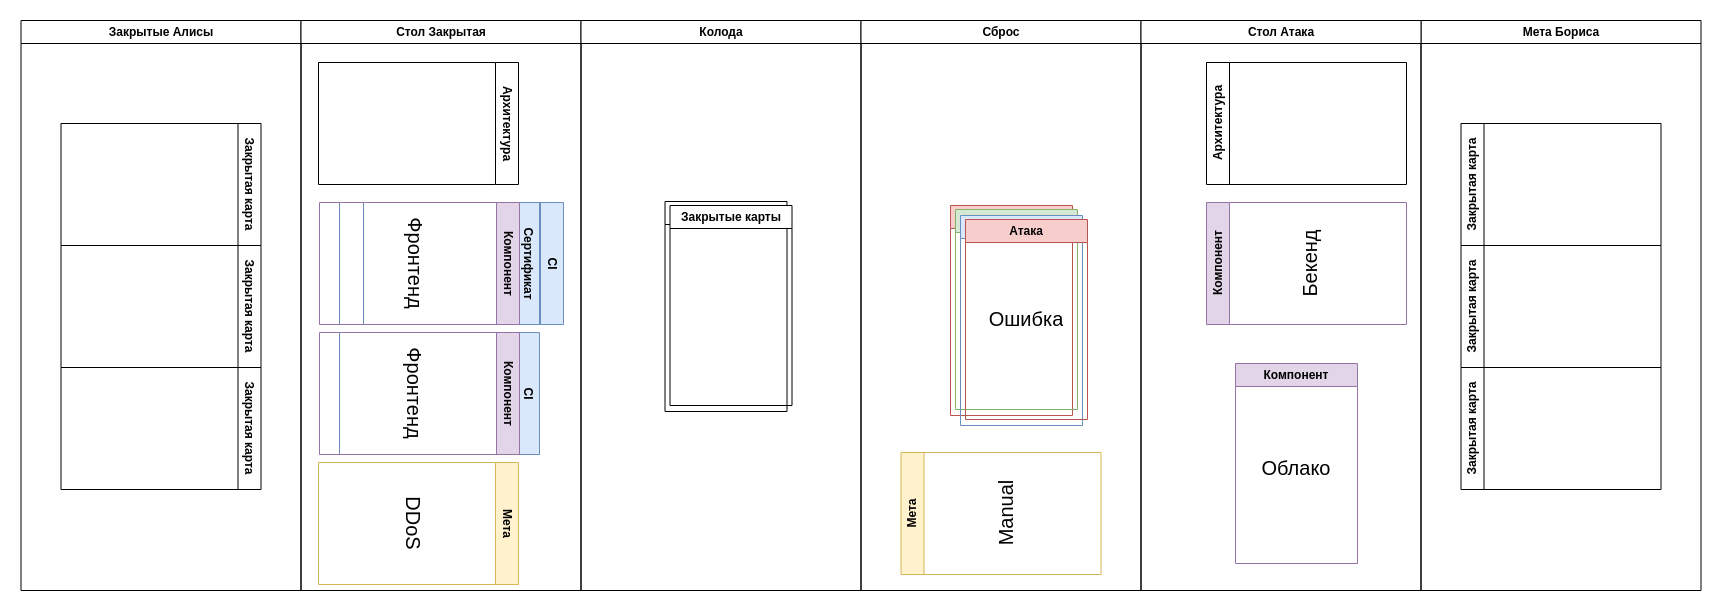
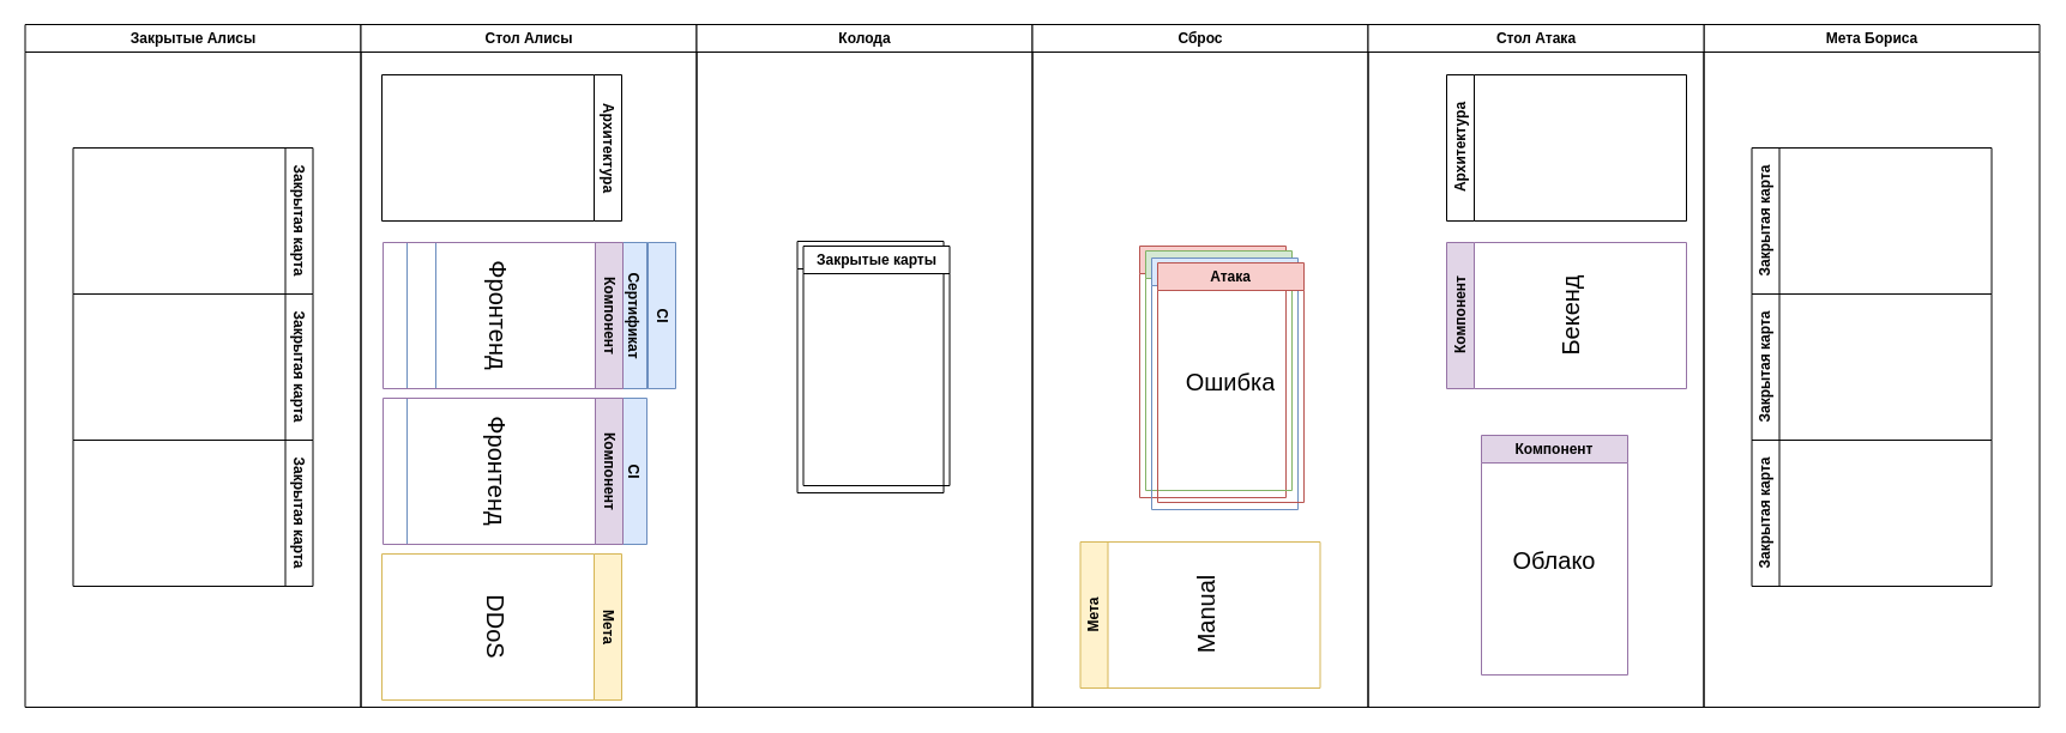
  <mxCell id="0" />
  <mxCell id="1" parent="0" />
  <mxCell id="2" value="Закрытые Алисы" style="swimlane;whiteSpace=wrap" parent="1" vertex="1"><mxGeometry x="20.5" y="20" width="280" height="570" as="geometry" /></mxCell>
  <mxCell id="3" value="&lt;div&gt;Закрытая карта&lt;/div&gt;" style="swimlane;horizontal=0;whiteSpace=wrap;html=1;rotation=-180;" parent="2" vertex="1"><mxGeometry x="40" y="103" width="200" height="122" as="geometry" /></mxCell>
  <mxCell id="4" value="&lt;div&gt;Закрытая карта&lt;/div&gt;" style="swimlane;horizontal=0;whiteSpace=wrap;html=1;rotation=-180;" parent="2" vertex="1"><mxGeometry x="40" y="225" width="200" height="122" as="geometry" /></mxCell>
  <mxCell id="5" value="&lt;div&gt;Закрытая карта&lt;/div&gt;" style="swimlane;horizontal=0;whiteSpace=wrap;html=1;rotation=-180;" parent="2" vertex="1"><mxGeometry x="40" y="347" width="200" height="122" as="geometry" /></mxCell>
- <mxCell id="6" value="Стол Закрытая" style="swimlane;whiteSpace=wrap" parent="1" vertex="1"><mxGeometry x="300.5" y="20" width="280" height="570" as="geometry" /></mxCell>
+ <mxCell id="6" value="Стол Алисы" style="swimlane;whiteSpace=wrap" parent="1" vertex="1"><mxGeometry x="300.5" y="20" width="280" height="570" as="geometry" /></mxCell>
  <mxCell id="7" value="CI" style="swimlane;horizontal=0;whiteSpace=wrap;html=1;rotation=-180;fillColor=#dae8fc;strokeColor=#6c8ebf;" parent="6" vertex="1"><mxGeometry x="62.5" y="182" width="200" height="122" as="geometry" /></mxCell>
  <mxCell id="8" value="&lt;div&gt;Сертификат&lt;/div&gt;" style="swimlane;horizontal=0;whiteSpace=wrap;html=1;rotation=-180;fillColor=#dae8fc;strokeColor=#6c8ebf;" parent="7" vertex="1"><mxGeometry x="-24" width="200" height="122" as="geometry" /></mxCell>
  <mxCell id="9" value="&lt;div&gt;Компонент&lt;/div&gt;" style="swimlane;horizontal=0;whiteSpace=wrap;html=1;rotation=-180;fillColor=#e1d5e7;strokeColor=#9673a6;" parent="8" vertex="1"><mxGeometry x="-20" width="200" height="122" as="geometry" /></mxCell>
  <mxCell id="10" value="&lt;div align=&quot;center&quot; style=&quot;font-size: 20px;&quot;&gt;&lt;font style=&quot;font-size: 20px;&quot;&gt;Фронтенд&lt;br&gt;&lt;/font&gt;&lt;/div&gt;&lt;div align=&quot;center&quot;&gt;&lt;br&gt;&lt;/div&gt;" style="text;strokeColor=none;fillColor=none;align=center;verticalAlign=middle;spacingLeft=4;spacingRight=4;overflow=hidden;points=[[0,0.5],[1,0.5]];portConstraint=eastwest;rotatable=0;whiteSpace=wrap;html=1;rotation=-270;" parent="9" vertex="1"><mxGeometry x="26" y="46" width="140" height="30" as="geometry" /></mxCell>
  <mxCell id="11" value="CI" style="swimlane;horizontal=0;whiteSpace=wrap;html=1;rotation=-180;fillColor=#dae8fc;strokeColor=#6c8ebf;" parent="6" vertex="1"><mxGeometry x="38.5" y="312" width="200" height="122" as="geometry" /></mxCell>
  <mxCell id="12" value="&lt;div&gt;Компонент&lt;/div&gt;" style="swimlane;horizontal=0;whiteSpace=wrap;html=1;rotation=-180;fillColor=#e1d5e7;strokeColor=#9673a6;" parent="11" vertex="1"><mxGeometry x="-20" width="200" height="122" as="geometry" /></mxCell>
  <mxCell id="13" value="&lt;div align=&quot;center&quot; style=&quot;font-size: 20px;&quot;&gt;&lt;font style=&quot;font-size: 20px;&quot;&gt;Фронтенд&lt;br&gt;&lt;/font&gt;&lt;/div&gt;" style="text;strokeColor=none;fillColor=none;align=center;verticalAlign=middle;spacingLeft=4;spacingRight=4;overflow=hidden;points=[[0,0.5],[1,0.5]];portConstraint=eastwest;rotatable=0;whiteSpace=wrap;html=1;rotation=-270;" parent="12" vertex="1"><mxGeometry x="26" y="46" width="140" height="30" as="geometry" /></mxCell>
  <mxCell id="14" value="Мета" style="swimlane;horizontal=0;whiteSpace=wrap;html=1;rotation=-180;fillColor=#fff2cc;strokeColor=#d6b656;" parent="6" vertex="1"><mxGeometry x="17.5" y="442" width="200" height="122" as="geometry" /></mxCell>
  <mxCell id="15" value="&lt;div align=&quot;center&quot; style=&quot;font-size: 20px;&quot;&gt;&lt;font style=&quot;font-size: 20px;&quot;&gt;DDoS&lt;br&gt;&lt;/font&gt;&lt;/div&gt;" style="text;strokeColor=none;fillColor=none;align=center;verticalAlign=middle;spacingLeft=4;spacingRight=4;overflow=hidden;points=[[0,0.5],[1,0.5]];portConstraint=eastwest;rotatable=0;whiteSpace=wrap;html=1;rotation=-270;" parent="14" vertex="1"><mxGeometry x="26" y="46" width="140" height="30" as="geometry" /></mxCell>
  <mxCell id="16" value="&lt;div&gt;Архитектура&lt;/div&gt;" style="swimlane;horizontal=0;whiteSpace=wrap;html=1;rotation=-180;" parent="6" vertex="1"><mxGeometry x="17.5" y="42" width="200" height="122" as="geometry" /></mxCell>
  <mxCell id="17" value="Колода" style="swimlane;whiteSpace=wrap" parent="1" vertex="1"><mxGeometry x="580.5" y="20" width="280" height="570" as="geometry" /></mxCell>
  <mxCell id="18" value="&lt;div&gt;Закрытые карты&lt;/div&gt;" style="swimlane;horizontal=0;whiteSpace=wrap;html=1;rotation=90;" parent="17" vertex="1"><mxGeometry x="40" y="225" width="210" height="122" as="geometry" /></mxCell>
  <mxCell id="19" value="&lt;div&gt;Закрытые карты&lt;/div&gt;" style="swimlane;horizontal=0;whiteSpace=wrap;html=1;rotation=90;" parent="18" vertex="1"><mxGeometry x="10" y="-1" width="200" height="122" as="geometry" /></mxCell>
  <mxCell id="20" value="Сброс" style="swimlane;whiteSpace=wrap" parent="1" vertex="1"><mxGeometry x="860.5" y="20" width="280" height="570" as="geometry" /></mxCell>
  <mxCell id="21" value="Мета" style="swimlane;horizontal=0;whiteSpace=wrap;html=1;rotation=0;fillColor=#fff2cc;strokeColor=#d6b656;" parent="20" vertex="1"><mxGeometry x="40" y="432" width="200" height="122" as="geometry" /></mxCell>
  <mxCell id="22" value="&lt;div align=&quot;center&quot; style=&quot;font-size: 20px;&quot;&gt;&lt;font style=&quot;font-size: 20px;&quot;&gt;Manual&lt;/font&gt;&lt;/div&gt;" style="text;strokeColor=none;fillColor=none;align=center;verticalAlign=middle;spacingLeft=4;spacingRight=4;overflow=hidden;points=[[0,0.5],[1,0.5]];portConstraint=eastwest;rotatable=0;whiteSpace=wrap;html=1;rotation=-90;" parent="21" vertex="1"><mxGeometry x="34" y="46" width="140" height="30" as="geometry" /></mxCell>
  <mxCell id="23" value="&lt;div&gt;Закрытые карты&lt;/div&gt;" style="swimlane;horizontal=0;whiteSpace=wrap;html=1;rotation=90;fillColor=#f8cecc;strokeColor=#b85450;" parent="1" vertex="1"><mxGeometry x="906" y="249" width="210" height="122" as="geometry" /></mxCell>
  <mxCell id="24" value="&lt;div&gt;Закрытые карты&lt;/div&gt;" style="swimlane;horizontal=0;whiteSpace=wrap;html=1;rotation=90;fillColor=#d5e8d4;strokeColor=#82b366;" parent="23" vertex="1"><mxGeometry x="10" y="-1" width="200" height="122" as="geometry" /></mxCell>
  <mxCell id="25" value="&lt;div&gt;Закрытые карты&lt;/div&gt;" style="swimlane;horizontal=0;whiteSpace=wrap;html=1;rotation=90;fillColor=#dae8fc;strokeColor=#6c8ebf;" parent="1" vertex="1"><mxGeometry x="916" y="259" width="210" height="122" as="geometry" /></mxCell>
  <mxCell id="26" value="Атака" style="swimlane;horizontal=0;whiteSpace=wrap;html=1;rotation=90;fillColor=#f8cecc;strokeColor=#b85450;" parent="25" vertex="1"><mxGeometry x="10" y="-1" width="200" height="122" as="geometry" /></mxCell>
  <mxCell id="27" value="&lt;div align=&quot;center&quot; style=&quot;font-size: 20px;&quot;&gt;&lt;font style=&quot;font-size: 20px;&quot;&gt;Ошибка&lt;br&gt;&lt;/font&gt;&lt;/div&gt;&lt;div align=&quot;center&quot;&gt;&lt;br&gt;&lt;/div&gt;" style="text;strokeColor=none;fillColor=none;align=center;verticalAlign=middle;spacingLeft=4;spacingRight=4;overflow=hidden;points=[[0,0.5],[1,0.5]];portConstraint=eastwest;rotatable=0;whiteSpace=wrap;html=1;" parent="26" vertex="1"><mxGeometry x="30" y="46" width="140" height="30" as="geometry" /></mxCell>
  <mxCell id="28" value="Мета Бориса" style="swimlane;whiteSpace=wrap" parent="1" vertex="1"><mxGeometry x="1420.5" y="20" width="280" height="570" as="geometry" /></mxCell>
  <mxCell id="29" value="&lt;div&gt;Закрытая карта&lt;/div&gt;" style="swimlane;horizontal=0;whiteSpace=wrap;html=1;rotation=0;" parent="28" vertex="1"><mxGeometry x="40" y="103" width="200" height="122" as="geometry" /></mxCell>
  <mxCell id="30" value="&lt;div&gt;Закрытая карта&lt;/div&gt;" style="swimlane;horizontal=0;whiteSpace=wrap;html=1;rotation=0;" parent="28" vertex="1"><mxGeometry x="40" y="225" width="200" height="122" as="geometry" /></mxCell>
  <mxCell id="31" value="&lt;div&gt;Закрытая карта&lt;/div&gt;" style="swimlane;horizontal=0;whiteSpace=wrap;html=1;rotation=0;" parent="28" vertex="1"><mxGeometry x="40" y="347" width="200" height="122" as="geometry" /></mxCell>
  <mxCell id="32" value="Стол Атака" style="swimlane;whiteSpace=wrap" parent="1" vertex="1"><mxGeometry x="1140.5" y="20" width="280" height="570" as="geometry" /></mxCell>
  <mxCell id="33" value="&lt;div&gt;Компонент&lt;/div&gt;" style="swimlane;horizontal=0;whiteSpace=wrap;html=1;rotation=0;fillColor=#e1d5e7;strokeColor=#9673a6;" parent="32" vertex="1"><mxGeometry x="65.5" y="182" width="200" height="122" as="geometry" /></mxCell>
  <mxCell id="34" value="&lt;div align=&quot;center&quot; style=&quot;font-size: 20px;&quot;&gt;&lt;font style=&quot;font-size: 20px;&quot;&gt;Бекенд&lt;br&gt;&lt;/font&gt;&lt;/div&gt;&lt;div align=&quot;center&quot;&gt;&lt;br&gt;&lt;/div&gt;" style="text;strokeColor=none;fillColor=none;align=center;verticalAlign=middle;spacingLeft=4;spacingRight=4;overflow=hidden;points=[[0,0.5],[1,0.5]];portConstraint=eastwest;rotatable=0;whiteSpace=wrap;html=1;rotation=-90;" parent="33" vertex="1"><mxGeometry x="34" y="46" width="140" height="30" as="geometry" /></mxCell>
  <mxCell id="35" value="&lt;div&gt;Архитектура&lt;/div&gt;" style="swimlane;horizontal=0;whiteSpace=wrap;html=1;rotation=0;" parent="32" vertex="1"><mxGeometry x="65.5" y="42" width="200" height="122" as="geometry" /></mxCell>
  <mxCell id="36" value="&lt;div&gt;Компонент&lt;/div&gt;" style="swimlane;horizontal=0;whiteSpace=wrap;html=1;rotation=90;fillColor=#e1d5e7;strokeColor=#9673a6;" parent="32" vertex="1"><mxGeometry x="55.5" y="382" width="200" height="122" as="geometry" /></mxCell>
  <mxCell id="37" value="&lt;div align=&quot;center&quot; style=&quot;font-size: 20px;&quot;&gt;&lt;font style=&quot;font-size: 20px;&quot;&gt;Облако&lt;br&gt;&lt;/font&gt;&lt;/div&gt;" style="text;strokeColor=none;fillColor=none;align=center;verticalAlign=middle;spacingLeft=4;spacingRight=4;overflow=hidden;points=[[0,0.5],[1,0.5]];portConstraint=eastwest;rotatable=0;whiteSpace=wrap;html=1;rotation=0;" parent="36" vertex="1"><mxGeometry x="30" y="50" width="140" height="30" as="geometry" /></mxCell>
